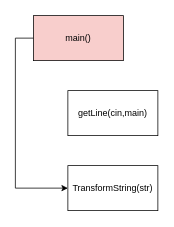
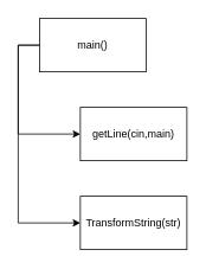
  <mxCell id="0" />
  <mxCell id="1" parent="0" />
- <mxCell id="3" value="main()" style="rounded=0;whiteSpace=wrap;html=1;fillColor=#f8cecc;" vertex="1" parent="1"><mxGeometry x="44" y="20" width="120" height="60" as="geometry" /></mxCell>
+ <mxCell id="2" value="" style="edgeStyle=orthogonalEdgeStyle;rounded=0;orthogonalLoop=1;jettySize=auto;html=1;" edge="1" parent="1" source="3" target="4"><mxGeometry relative="1" as="geometry"><Array as="points"><mxPoint x="20" y="50" /><mxPoint x="20" y="150" /></Array></mxGeometry></mxCell>
+ <mxCell id="3" value="main()" style="rounded=0;whiteSpace=wrap;html=1;" vertex="1" parent="1"><mxGeometry x="44" y="20" width="120" height="60" as="geometry" /></mxCell>
  <mxCell id="4" value="getLine(cin,main)" style="rounded=0;whiteSpace=wrap;html=1;" vertex="1" parent="1"><mxGeometry x="90" y="120" width="120" height="60" as="geometry" /></mxCell>
  <mxCell id="5" value="" style="edgeStyle=orthogonalEdgeStyle;rounded=0;orthogonalLoop=1;jettySize=auto;html=1;entryX=0;entryY=0.5;entryDx=0;entryDy=0;" edge="1" parent="1" target="6"><mxGeometry relative="1" as="geometry"><mxPoint x="44" y="50" as="sourcePoint" /><mxPoint x="90" y="280" as="targetPoint" /><Array as="points"><mxPoint x="20" y="50" /><mxPoint x="20" y="250" /></Array></mxGeometry></mxCell>
  <mxCell id="6" value="TransformString(str)" style="rounded=0;whiteSpace=wrap;html=1;" vertex="1" parent="1"><mxGeometry x="90" y="220" width="120" height="60" as="geometry" /></mxCell>
